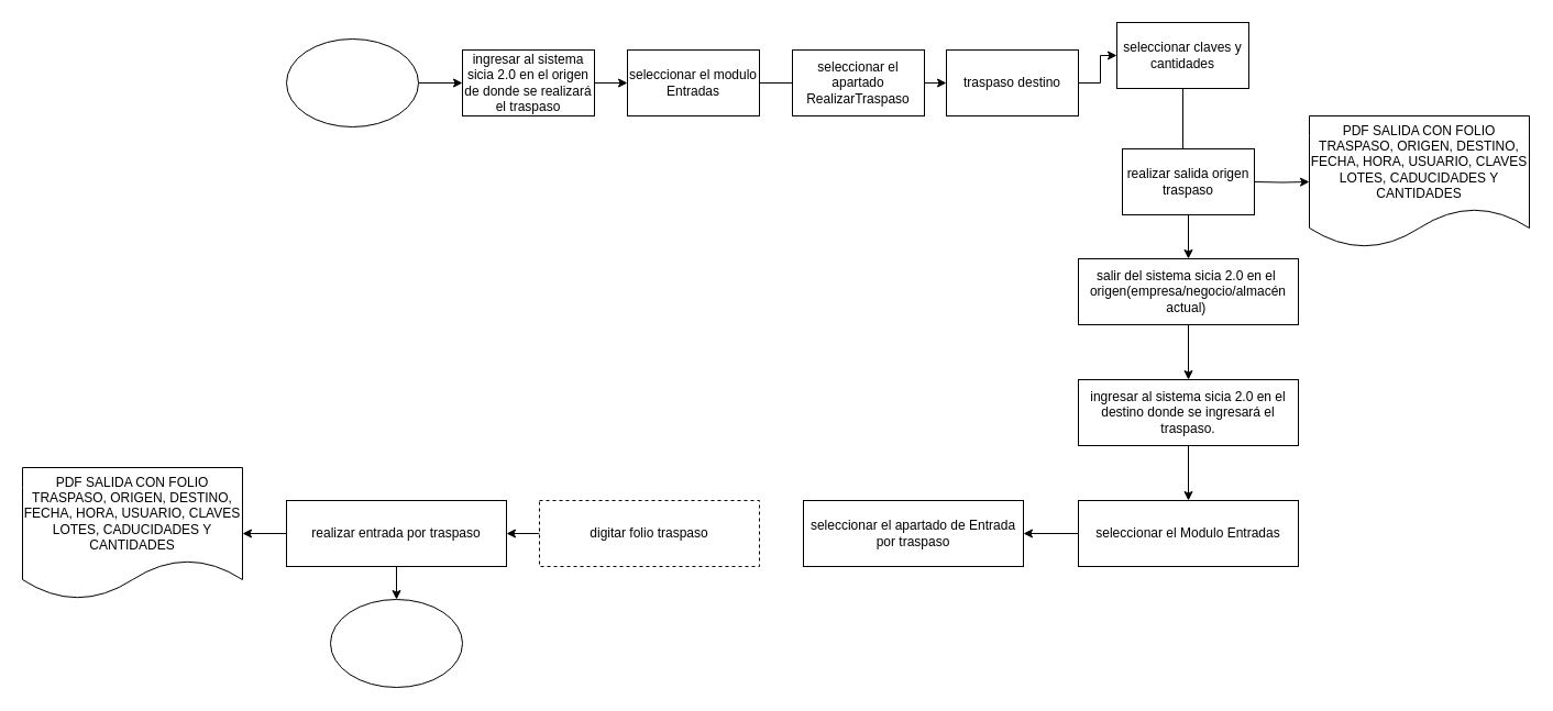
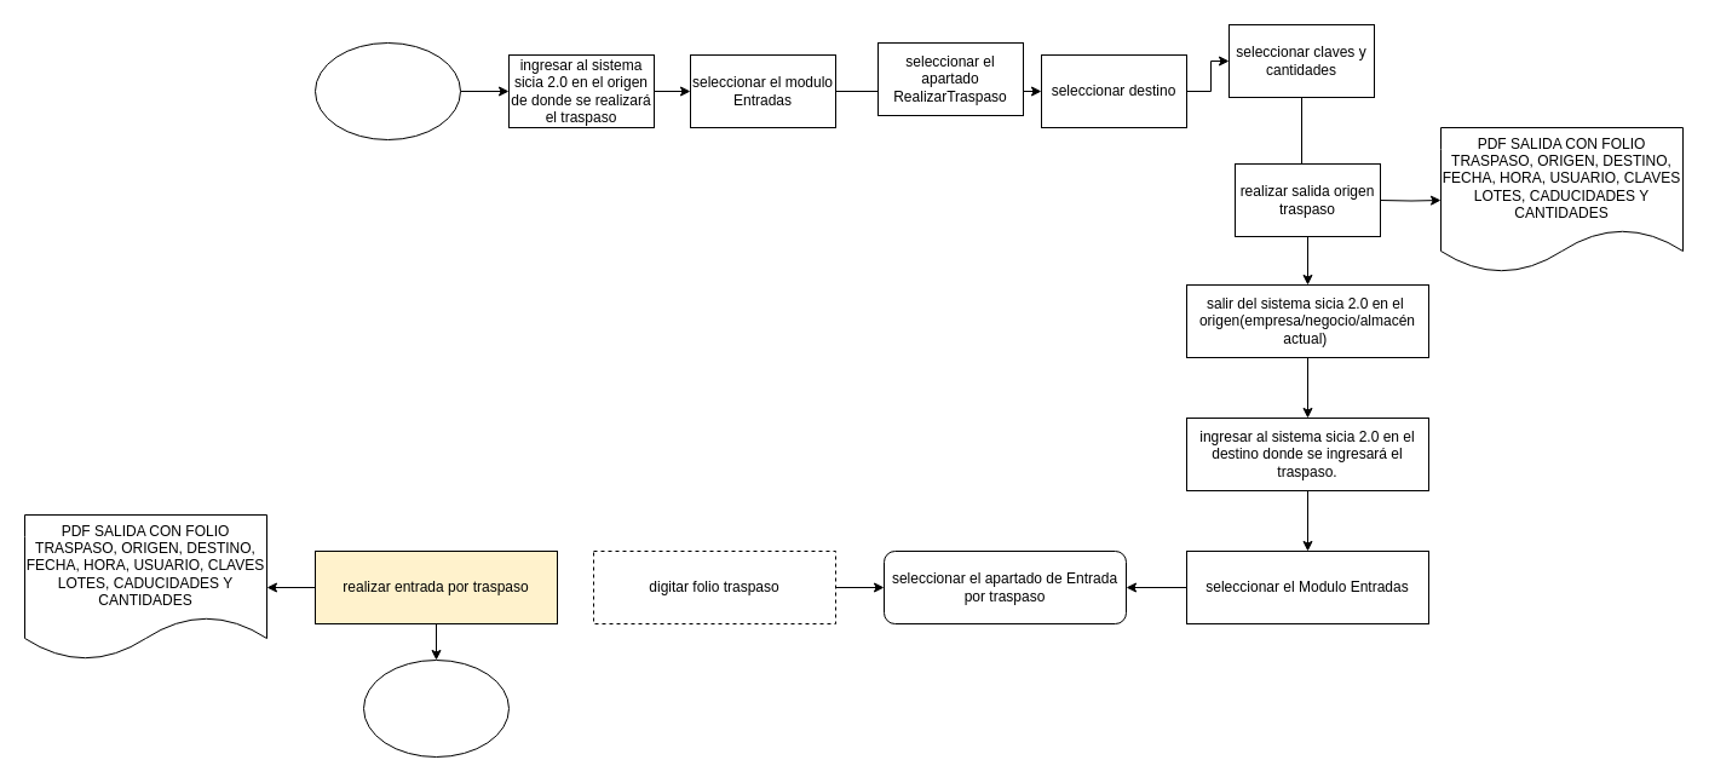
  <mxCell id="0" />
  <mxCell id="1" parent="0" />
  <mxCell id="2" value="" style="edgeStyle=orthogonalEdgeStyle;rounded=0;orthogonalLoop=1;jettySize=auto;html=1;" edge="1" parent="1" source="3" target="5"><mxGeometry relative="1" as="geometry" /></mxCell>
  <mxCell id="3" value="" style="ellipse;whiteSpace=wrap;html=1;" vertex="1" parent="1"><mxGeometry y="35" width="120" height="80" as="geometry" x="260" /></mxCell>
  <mxCell id="4" value="" style="edgeStyle=orthogonalEdgeStyle;rounded=0;orthogonalLoop=1;jettySize=auto;html=1;" edge="1" parent="1" source="5" target="7"><mxGeometry relative="1" as="geometry" /></mxCell>
  <mxCell id="5" value="ingresar al sistema sicia 2.0 en el origen de donde se realizará el traspaso" style="rounded=0;whiteSpace=wrap;html=1;" vertex="1" parent="1"><mxGeometry x="420" y="45" width="120" height="60" as="geometry" /></mxCell>
  <mxCell id="6" value="" style="edgeStyle=orthogonalEdgeStyle;rounded=0;orthogonalLoop=1;jettySize=auto;html=1;" edge="1" parent="1" source="7" target="9"><mxGeometry relative="1" as="geometry" /></mxCell>
  <mxCell id="7" value="seleccionar el modulo Entradas" style="rounded=0;whiteSpace=wrap;html=1;" vertex="1" parent="1"><mxGeometry x="570" y="45" width="120" height="60" as="geometry" /></mxCell>
  <mxCell id="8" value="" style="edgeStyle=orthogonalEdgeStyle;rounded=0;orthogonalLoop=1;jettySize=auto;html=1;" edge="1" parent="1" source="9" target="12"><mxGeometry relative="1" as="geometry" /></mxCell>
- <mxCell id="9" value="traspaso destino" style="rounded=0;whiteSpace=wrap;html=1;" vertex="1" parent="1"><mxGeometry x="860" y="45" width="120" height="60" as="geometry" /></mxCell>
+ <mxCell id="9" value="seleccionar destino" style="rounded=0;whiteSpace=wrap;html=1;" vertex="1" parent="1"><mxGeometry x="860" y="45" width="120" height="60" as="geometry" /></mxCell>
  <mxCell id="10" value="" style="edgeStyle=orthogonalEdgeStyle;rounded=0;orthogonalLoop=1;jettySize=auto;html=1;" edge="1" parent="1" target="13"><mxGeometry relative="1" as="geometry"><mxPoint x="1140" y="165" as="sourcePoint" /></mxGeometry></mxCell>
  <mxCell id="11" value="" style="edgeStyle=orthogonalEdgeStyle;rounded=0;orthogonalLoop=1;jettySize=auto;html=1;" edge="1" parent="1" source="12" target="15"><mxGeometry relative="1" as="geometry" /></mxCell>
  <mxCell id="12" value="seleccionar claves y cantidades" style="rounded=0;whiteSpace=wrap;html=1;" vertex="1" parent="1"><mxGeometry x="1015" y="20" width="120" height="60" as="geometry" /></mxCell>
  <mxCell id="13" value="PDF SALIDA CON FOLIO TRASPASO, ORIGEN, DESTINO, FECHA, HORA, USUARIO, CLAVES LOTES, CADUCIDADES Y CANTIDADES" style="shape=document;whiteSpace=wrap;html=1;boundedLbl=1;" vertex="1" parent="1"><mxGeometry x="1190" y="105" width="200" height="120" as="geometry" /></mxCell>
  <mxCell id="14" value="" style="edgeStyle=orthogonalEdgeStyle;rounded=0;orthogonalLoop=1;jettySize=auto;html=1;" edge="1" parent="1" source="15" target="17"><mxGeometry relative="1" as="geometry" /></mxCell>
  <mxCell id="15" value="salir del sistema sicia 2.0 en el&amp;nbsp; origen(empresa/negocio/almacén actual)&amp;nbsp;" style="rounded=0;whiteSpace=wrap;html=1;" vertex="1" parent="1"><mxGeometry x="980" y="235" width="200" height="60" as="geometry" /></mxCell>
  <mxCell id="16" value="" style="edgeStyle=orthogonalEdgeStyle;rounded=0;orthogonalLoop=1;jettySize=auto;html=1;" edge="1" parent="1" source="17" target="19"><mxGeometry relative="1" as="geometry" /></mxCell>
  <mxCell id="17" value="ingresar al sistema sicia 2.0 en el destino donde se ingresará el traspaso." style="rounded=0;whiteSpace=wrap;html=1;" vertex="1" parent="1"><mxGeometry x="980" y="345" width="200" height="60" as="geometry" /></mxCell>
  <mxCell id="18" value="" style="edgeStyle=orthogonalEdgeStyle;rounded=0;orthogonalLoop=1;jettySize=auto;html=1;" edge="1" parent="1" source="19" target="20"><mxGeometry relative="1" as="geometry" /></mxCell>
  <mxCell id="19" value="seleccionar el Modulo Entradas" style="rounded=0;whiteSpace=wrap;html=1;" vertex="1" parent="1"><mxGeometry x="980" y="455" width="200" height="60" as="geometry" /></mxCell>
- <mxCell id="20" value="seleccionar el apartado de Entrada por traspaso" style="rounded=0;whiteSpace=wrap;html=1;" vertex="1" parent="1"><mxGeometry x="730" y="455" width="200" height="60" as="geometry" /></mxCell>
- <mxCell id="21" value="seleccionar el apartado RealizarTraspaso" style="rounded=0;whiteSpace=wrap;html=1;" vertex="1" parent="1"><mxGeometry x="720" y="45" width="120" height="60" as="geometry" /></mxCell>
- <mxCell id="22" value="" style="edgeStyle=orthogonalEdgeStyle;rounded=0;orthogonalLoop=1;jettySize=auto;html=1;" edge="1" parent="1" source="23" target="26"><mxGeometry relative="1" as="geometry" /></mxCell>
+ <mxCell id="20" value="seleccionar el apartado de Entrada por traspaso" style="whiteSpace=wrap;html=1;rounded=1;" vertex="1" parent="1"><mxGeometry x="730" y="455" width="200" height="60" as="geometry" /></mxCell>
+ <mxCell id="21" value="seleccionar el apartado RealizarTraspaso" style="rounded=0;whiteSpace=wrap;html=1;" vertex="1" parent="1"><mxGeometry x="725" y="35" width="120" height="60" as="geometry" /></mxCell>
+ <mxCell id="22" value="" style="edgeStyle=orthogonalEdgeStyle;rounded=0;orthogonalLoop=1;jettySize=auto;html=1;" edge="1" parent="1" source="23" target="20"><mxGeometry relative="1" as="geometry" /></mxCell>
  <mxCell id="23" value="digitar folio traspaso" style="rounded=0;whiteSpace=wrap;html=1;dashed=1;" vertex="1" parent="1"><mxGeometry x="490" y="455" width="200" height="60" as="geometry" /></mxCell>
  <mxCell id="24" value="" style="edgeStyle=orthogonalEdgeStyle;rounded=0;orthogonalLoop=1;jettySize=auto;html=1;" edge="1" parent="1" source="26" target="28"><mxGeometry relative="1" as="geometry" /></mxCell>
  <mxCell id="25" value="" style="edgeStyle=orthogonalEdgeStyle;rounded=0;orthogonalLoop=1;jettySize=auto;html=1;" edge="1" parent="1" source="26" target="29"><mxGeometry relative="1" as="geometry" /></mxCell>
- <mxCell id="26" value="realizar entrada por traspaso" style="rounded=0;whiteSpace=wrap;html=1;" vertex="1" parent="1"><mxGeometry y="455" width="200" height="60" as="geometry" x="260" /></mxCell>
+ <mxCell id="26" value="realizar entrada por traspaso" style="rounded=0;whiteSpace=wrap;html=1;fillColor=#fff2cc;" vertex="1" parent="1"><mxGeometry y="455" width="200" height="60" as="geometry" x="260" /></mxCell>
  <mxCell id="27" value="realizar salida origen traspaso" style="rounded=0;whiteSpace=wrap;html=1;" vertex="1" parent="1"><mxGeometry x="1020" y="135" width="120" height="60" as="geometry" /></mxCell>
  <mxCell id="28" value="PDF SALIDA CON FOLIO TRASPASO, ORIGEN, DESTINO, FECHA, HORA, USUARIO, CLAVES LOTES, CADUCIDADES Y CANTIDADES" style="shape=document;whiteSpace=wrap;html=1;boundedLbl=1;" vertex="1" parent="1"><mxGeometry x="20" y="425" width="200" height="120" as="geometry" /></mxCell>
  <mxCell id="29" value="" style="ellipse;whiteSpace=wrap;html=1;" vertex="1" parent="1"><mxGeometry x="300" y="545" width="120" height="80" as="geometry" /></mxCell>
